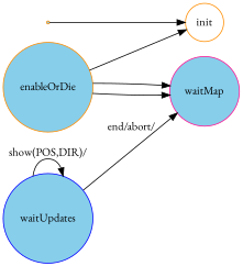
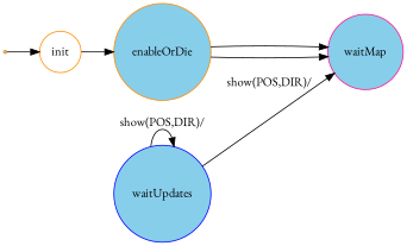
  digraph {
    fontname="EB Garamond"
    rankdir=LR
    node [color=darkorange fillcolor=skyblue fontname="EB Garamond" shape=circle style=filled]
    edge [fontname="EB Garamond"]
    iniziale [shape=point]
    init [fillcolor=white]
    enableOrDie
    waitMap [color=deeppink]
    waitUpdates [color=blue]
    iniziale -> init
-   enableOrDie -> init
+   init -> enableOrDie
    enableOrDie -> waitMap
    enableOrDie -> waitMap
-   waitUpdates -> waitMap [label="end/abort/"]
+   waitUpdates -> waitMap [label="show(POS,DIR)/"]
    waitUpdates -> waitUpdates [label="show(POS,DIR)/"]
  }
